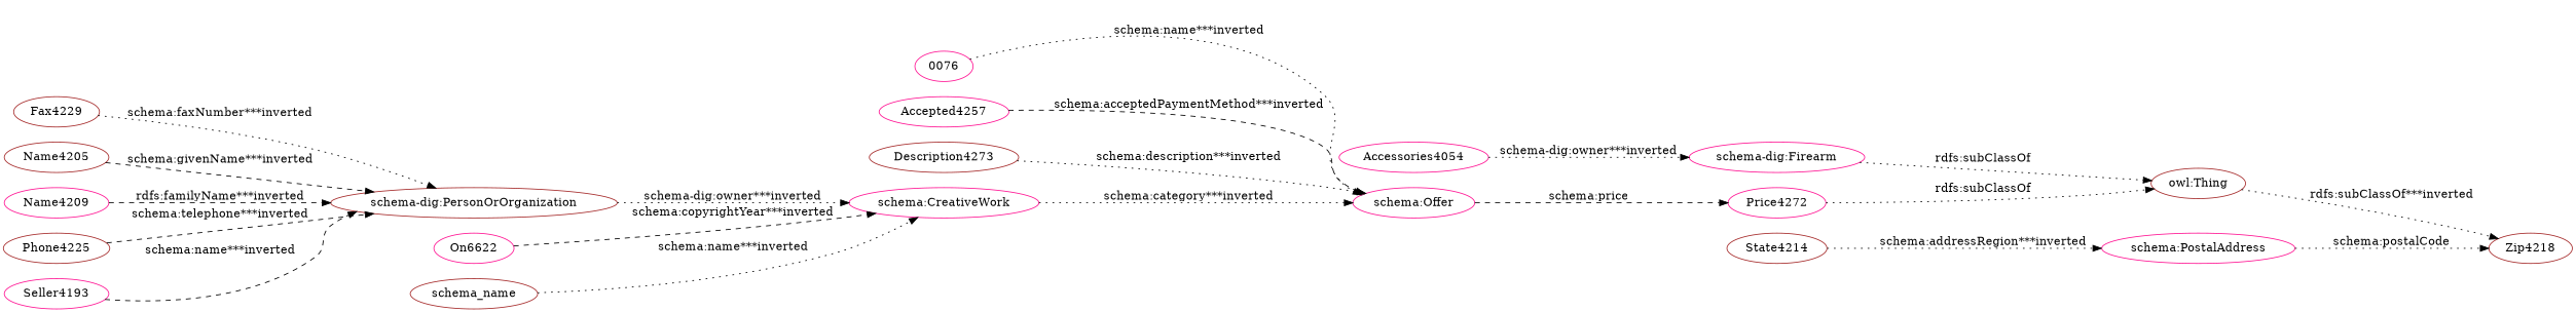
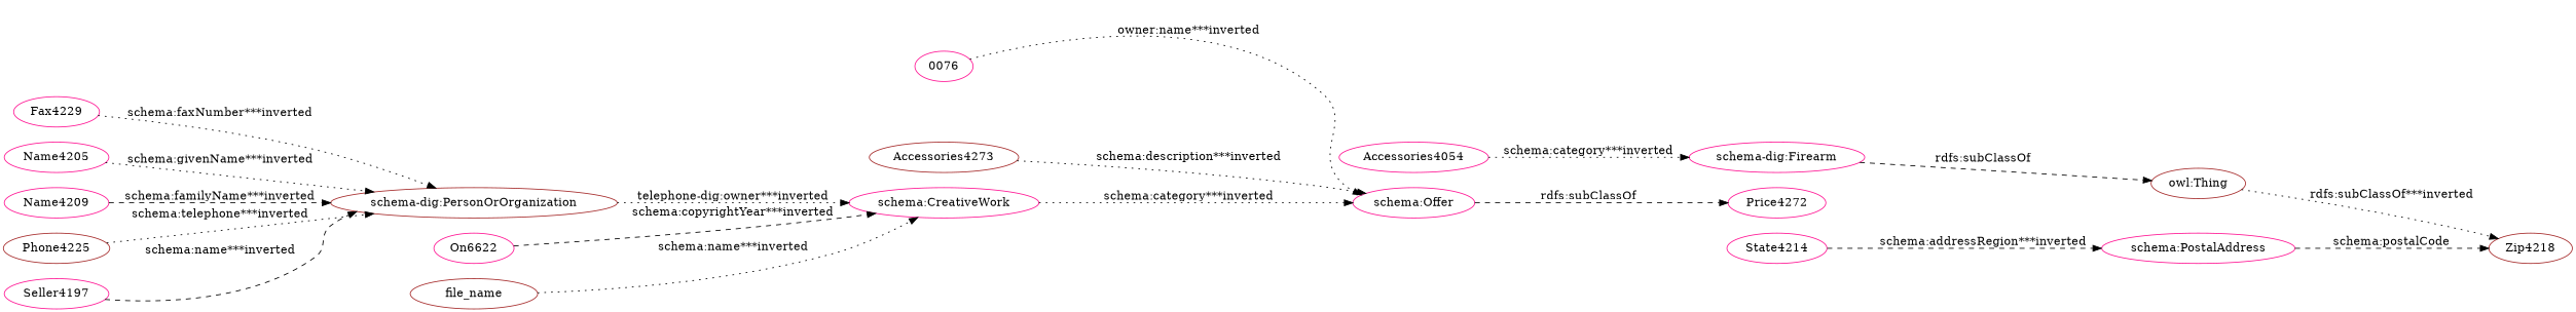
  digraph {
    rankdir=LR
    node [color=deeppink type=attribute_name]
    edge [style=dotted type=st_property_uri weight=1]
    n1 [label=0076]
    n2 [label="schema:Offer" type=class_uri]
    n3 [label=Price4272]
    n4 [color=brown label="owl:Thing" type=special]
-   n5 [label=Accepted4257]
    n6 [label=Accessories4054]
    n7 [label="schema-dig:Firearm" type=class_uri]
    n8 [color=brown label=Zip4218]
-   n9 [color=brown label=Description4273]
-   n10 [color=brown label=Fax4229]
+   n9 [color=brown label=Accessories4273]
+   n10 [label=Fax4229]
    n11 [color=brown label="schema-dig:PersonOrOrganization" type=class_uri]
    n12 [label="schema:CreativeWork" type=class_uri]
-   n13 [color=brown label=Name4205]
+   n13 [label=Name4205]
    n14 [label=Name4209]
    n15 [label=On6622]
    n16 [color=brown label=Phone4225]
-   n17 [label=Seller4193]
-   n18 [color=brown label=State4214]
+   n17 [label=Seller4197]
+   n18 [label=State4214]
    n19 [label="schema:PostalAddress" type=class_uri]
-   n20 [color=brown label=schema_name]
-   n1 -> n2 [label="schema:name***inverted"]
-   n2 -> n3 [label="schema:price" style=dashed weight=""]
-   n3 -> n4 [label="rdfs:subClassOf" type=inherited weight=0.3333333333333333]
+   n20 [color=brown label=file_name]
+   n1 -> n2 [label="owner:name***inverted"]
+   n2 -> n3 [label="rdfs:subClassOf" style=dashed weight=""]
    n4 -> n8 [label="rdfs:subClassOf***inverted" type=inherited weight=0.3333333333333333]
-   n5 -> n2 [label="schema:acceptedPaymentMethod***inverted" style=dashed]
-   n6 -> n7 [label="schema-dig:owner***inverted"]
-   n7 -> n4 [label="rdfs:subClassOf" type=inherited weight=0.3333333333333333]
+   n6 -> n7 [label="schema:category***inverted"]
+   n7 -> n4 [label="rdfs:subClassOf" style=dashed type=inherited weight=0.3333333333333333]
    n9 -> n2 [label="schema:description***inverted"]
    n10 -> n11 [label="schema:faxNumber***inverted"]
-   n11 -> n12 [label="schema-dig:owner***inverted" type=inherited weight=4]
+   n11 -> n12 [label="telephone-dig:owner***inverted" type=inherited weight=4]
    n12 -> n2 [label="schema:category***inverted" type=inherited weight=4]
-   n13 -> n11 [label="schema:givenName***inverted" style=dashed]
-   n14 -> n11 [label="rdfs:familyName***inverted" style=dashed]
+   n13 -> n11 [label="schema:givenName***inverted"]
+   n14 -> n11 [label="schema:familyName***inverted" style=dashed]
    n15 -> n12 [label="schema:copyrightYear***inverted" style=dashed]
-   n16 -> n11 [label="schema:telephone***inverted" style=dashed]
+   n16 -> n11 [label="schema:telephone***inverted"]
    n17 -> n11 [label="schema:name***inverted" style=dashed]
-   n18 -> n19 [label="schema:addressRegion***inverted"]
-   n19 -> n8 [label="schema:postalCode" weight=""]
+   n18 -> n19 [label="schema:addressRegion***inverted" style=dashed]
+   n19 -> n8 [label="schema:postalCode" style=dashed weight=""]
    n20 -> n12 [label="schema:name***inverted"]
  }
